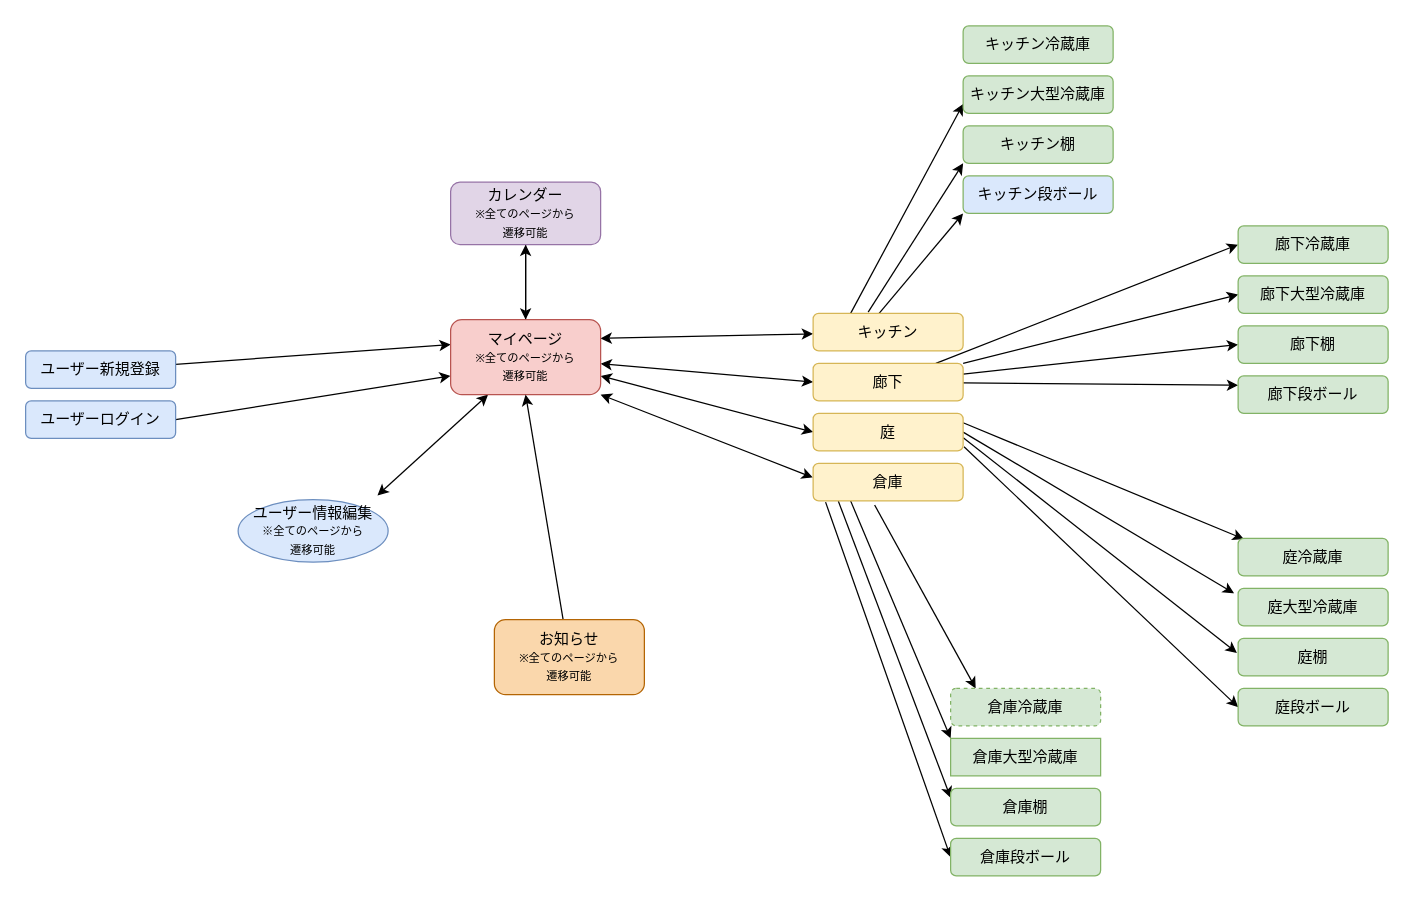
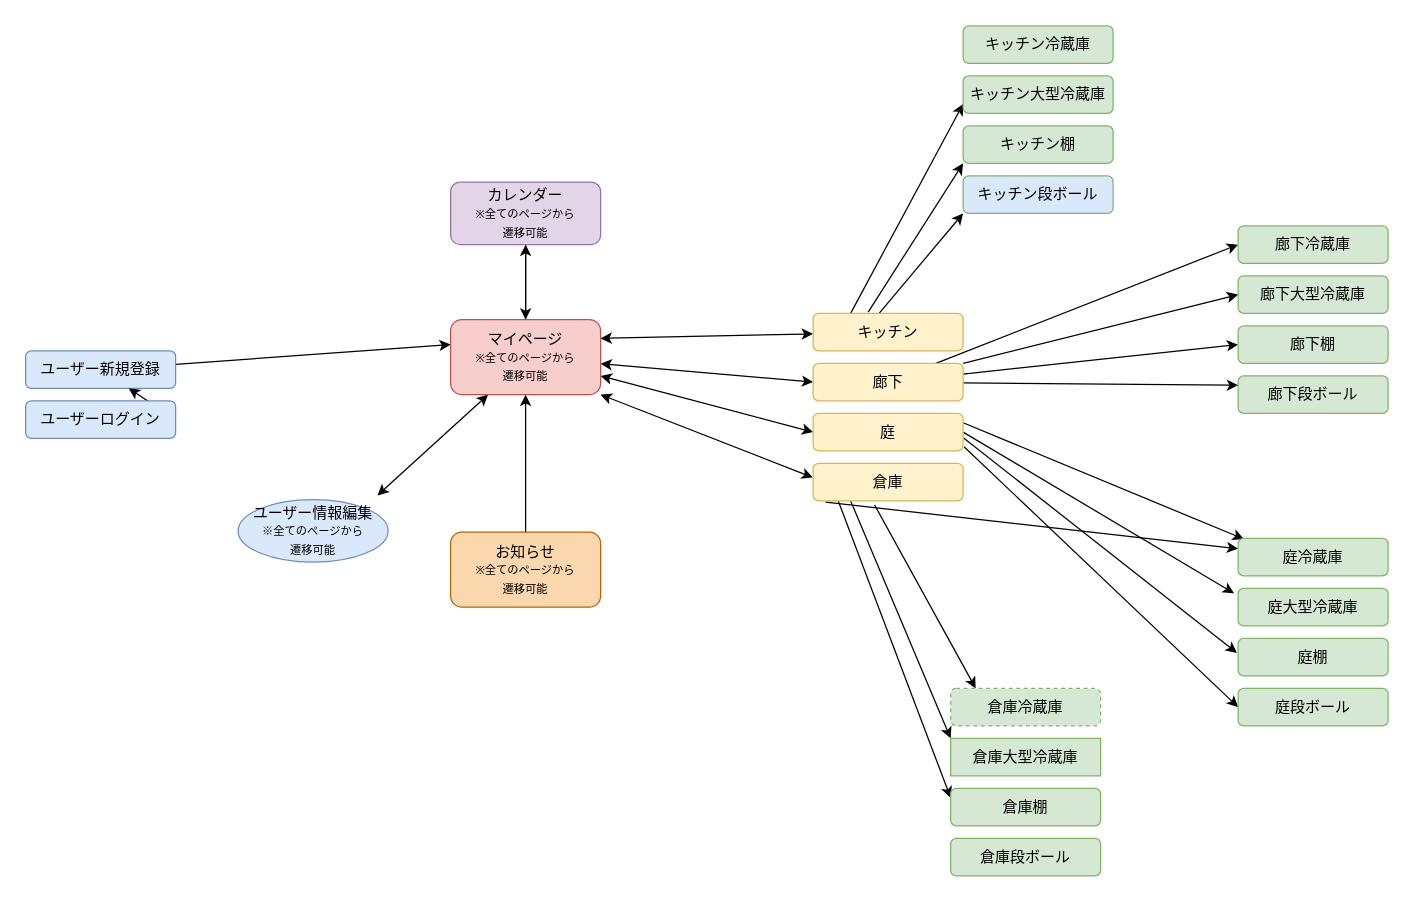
  <mxCell id="0" />
  <mxCell id="1" parent="0" />
  <mxCell id="2" style="edgeStyle=none;html=1;entryX=0;entryY=0.333;entryDx=0;entryDy=0;entryPerimeter=0;" edge="1" parent="1" source="3" target="11"><mxGeometry relative="1" as="geometry" /></mxCell>
  <mxCell id="3" value="ユーザー新規登録" style="rounded=1;whiteSpace=wrap;html=1;fillColor=#dae8fc;strokeColor=#6c8ebf;" vertex="1" parent="1"><mxGeometry x="20" y="280" width="120" height="30" as="geometry" /></mxCell>
- <mxCell id="4" style="edgeStyle=none;html=1;entryX=0;entryY=0.75;entryDx=0;entryDy=0;exitX=1;exitY=0.5;exitDx=0;exitDy=0;" edge="1" parent="1" source="5" target="11"><mxGeometry relative="1" as="geometry" /></mxCell>
+ <mxCell id="4" style="edgeStyle=none;html=1;exitX=1;exitY=0.5;exitDx=0;exitDy=0;" edge="1" parent="1" source="5" target="3"><mxGeometry relative="1" as="geometry" /></mxCell>
  <mxCell id="5" value="ユーザーログイン" style="rounded=1;whiteSpace=wrap;html=1;fillColor=#dae8fc;strokeColor=#6c8ebf;" vertex="1" parent="1"><mxGeometry x="20" y="320" width="120" height="30" as="geometry" /></mxCell>
  <mxCell id="6" style="edgeStyle=none;html=1;entryX=0.5;entryY=1;entryDx=0;entryDy=0;" edge="1" parent="1" source="11" target="39"><mxGeometry relative="1" as="geometry" /></mxCell>
  <mxCell id="7" style="edgeStyle=none;html=1;entryX=-0.001;entryY=0.546;entryDx=0;entryDy=0;entryPerimeter=0;startArrow=classic;startFill=1;exitX=1;exitY=0.25;exitDx=0;exitDy=0;" edge="1" parent="1" source="11" target="15"><mxGeometry relative="1" as="geometry"><mxPoint x="260" y="300" as="sourcePoint" /></mxGeometry></mxCell>
  <mxCell id="8" style="edgeStyle=none;html=1;entryX=0;entryY=0.5;entryDx=0;entryDy=0;startArrow=classic;startFill=1;" edge="1" parent="1" source="11" target="20"><mxGeometry relative="1" as="geometry" /></mxCell>
  <mxCell id="9" style="edgeStyle=none;html=1;exitX=1;exitY=0.75;exitDx=0;exitDy=0;entryX=0;entryY=0.5;entryDx=0;entryDy=0;startArrow=classic;startFill=1;" edge="1" parent="1" source="11" target="25"><mxGeometry relative="1" as="geometry" /></mxCell>
  <mxCell id="10" style="edgeStyle=none;html=1;exitX=0.25;exitY=1;exitDx=0;exitDy=0;entryX=0.929;entryY=-0.067;entryDx=0;entryDy=0;entryPerimeter=0;startArrow=classic;startFill=1;" edge="1" parent="1" source="11" target="52"><mxGeometry relative="1" as="geometry" /></mxCell>
  <mxCell id="11" value="マイページ&lt;br&gt;&lt;span style=&quot;font-size: 9px;&quot;&gt;※全てのページから&lt;/span&gt;&lt;br style=&quot;border-color: var(--border-color); font-size: 9px;&quot;&gt;&lt;span style=&quot;font-size: 9px;&quot;&gt;遷移可能&lt;/span&gt;" style="rounded=1;whiteSpace=wrap;html=1;fillColor=#f8cecc;strokeColor=#b85450;" vertex="1" parent="1"><mxGeometry x="360" y="255" width="120" height="60" as="geometry" /></mxCell>
  <mxCell id="12" style="edgeStyle=none;html=1;entryX=0;entryY=0.75;entryDx=0;entryDy=0;exitX=0.25;exitY=0;exitDx=0;exitDy=0;" edge="1" parent="1" source="15" target="49"><mxGeometry relative="1" as="geometry" /></mxCell>
  <mxCell id="13" style="edgeStyle=none;html=1;entryX=0;entryY=1;entryDx=0;entryDy=0;exitX=0.367;exitY=-0.033;exitDx=0;exitDy=0;exitPerimeter=0;" edge="1" parent="1" source="15" target="50"><mxGeometry relative="1" as="geometry" /></mxCell>
  <mxCell id="14" style="edgeStyle=none;html=1;entryX=0;entryY=1;entryDx=0;entryDy=0;exitX=0.433;exitY=0.033;exitDx=0;exitDy=0;exitPerimeter=0;" edge="1" parent="1" source="15" target="51"><mxGeometry relative="1" as="geometry" /></mxCell>
  <mxCell id="15" value="キッチン" style="rounded=1;whiteSpace=wrap;html=1;fillColor=#fff2cc;strokeColor=#d6b656;" vertex="1" parent="1"><mxGeometry x="650" y="250" width="120" height="30" as="geometry" /></mxCell>
  <mxCell id="16" style="edgeStyle=none;html=1;entryX=0;entryY=0.5;entryDx=0;entryDy=0;" edge="1" parent="1" source="20" target="32"><mxGeometry relative="1" as="geometry" /></mxCell>
  <mxCell id="17" style="edgeStyle=none;html=1;entryX=0;entryY=0.5;entryDx=0;entryDy=0;" edge="1" parent="1" source="20" target="33"><mxGeometry relative="1" as="geometry" /></mxCell>
  <mxCell id="18" style="edgeStyle=none;html=1;entryX=0;entryY=0.5;entryDx=0;entryDy=0;" edge="1" parent="1" source="20" target="34"><mxGeometry relative="1" as="geometry" /></mxCell>
  <mxCell id="19" style="edgeStyle=none;html=1;entryX=0;entryY=0.25;entryDx=0;entryDy=0;" edge="1" parent="1" source="20" target="35"><mxGeometry relative="1" as="geometry" /></mxCell>
  <mxCell id="20" value="廊下" style="rounded=1;whiteSpace=wrap;html=1;fillColor=#fff2cc;strokeColor=#d6b656;" vertex="1" parent="1"><mxGeometry x="650" y="290" width="120" height="30" as="geometry" /></mxCell>
  <mxCell id="21" style="edgeStyle=none;html=1;entryX=0.038;entryY=0.019;entryDx=0;entryDy=0;entryPerimeter=0;exitX=1;exitY=0.25;exitDx=0;exitDy=0;" edge="1" parent="1" source="25" target="44"><mxGeometry relative="1" as="geometry" /></mxCell>
  <mxCell id="22" style="edgeStyle=none;html=1;entryX=-0.027;entryY=0.13;entryDx=0;entryDy=0;entryPerimeter=0;exitX=1;exitY=0.5;exitDx=0;exitDy=0;" edge="1" parent="1" source="25" target="45"><mxGeometry relative="1" as="geometry" /></mxCell>
  <mxCell id="23" style="edgeStyle=none;html=1;entryX=-0.008;entryY=0.389;entryDx=0;entryDy=0;entryPerimeter=0;exitX=1.001;exitY=0.648;exitDx=0;exitDy=0;exitPerimeter=0;" edge="1" parent="1" source="25" target="46"><mxGeometry relative="1" as="geometry" /></mxCell>
  <mxCell id="24" style="edgeStyle=none;html=1;entryX=0;entryY=0.5;entryDx=0;entryDy=0;exitX=1.006;exitY=0.889;exitDx=0;exitDy=0;exitPerimeter=0;" edge="1" parent="1" source="25" target="47"><mxGeometry relative="1" as="geometry" /></mxCell>
  <mxCell id="25" value="庭" style="rounded=1;whiteSpace=wrap;html=1;fillColor=#fff2cc;strokeColor=#d6b656;" vertex="1" parent="1"><mxGeometry x="650" y="330" width="120" height="30" as="geometry" /></mxCell>
  <mxCell id="26" style="edgeStyle=none;html=1;exitX=0.41;exitY=1.11;exitDx=0;exitDy=0;exitPerimeter=0;entryX=0.167;entryY=0;entryDx=0;entryDy=0;entryPerimeter=0;" edge="1" parent="1" source="31" target="40"><mxGeometry relative="1" as="geometry" /></mxCell>
- <mxCell id="27" style="edgeStyle=none;html=1;entryX=0;entryY=0.5;entryDx=0;entryDy=0;exitX=0.083;exitY=1.033;exitDx=0;exitDy=0;exitPerimeter=0;" edge="1" parent="1" source="31" target="43"><mxGeometry relative="1" as="geometry" /></mxCell>
+ <mxCell id="27" style="edgeStyle=none;html=1;exitX=0.083;exitY=1.033;exitDx=0;exitDy=0;exitPerimeter=0;" edge="1" parent="1" source="31" target="44"><mxGeometry relative="1" as="geometry" /></mxCell>
  <mxCell id="28" style="edgeStyle=none;html=1;entryX=0;entryY=0;entryDx=0;entryDy=0;exitX=0.25;exitY=1;exitDx=0;exitDy=0;" edge="1" parent="1" source="31" target="41"><mxGeometry relative="1" as="geometry" /></mxCell>
  <mxCell id="29" style="edgeStyle=none;html=1;entryX=0;entryY=0.25;entryDx=0;entryDy=0;exitX=0.168;exitY=1.006;exitDx=0;exitDy=0;exitPerimeter=0;" edge="1" parent="1" source="31" target="42"><mxGeometry relative="1" as="geometry" /></mxCell>
  <mxCell id="30" style="edgeStyle=none;html=1;exitX=-0.002;exitY=0.377;exitDx=0;exitDy=0;exitPerimeter=0;entryX=1;entryY=1;entryDx=0;entryDy=0;startArrow=classic;startFill=1;" edge="1" parent="1" source="31" target="11"><mxGeometry relative="1" as="geometry"><mxPoint x="240" y="330" as="targetPoint" /></mxGeometry></mxCell>
  <mxCell id="31" value="倉庫" style="rounded=1;whiteSpace=wrap;html=1;fillColor=#fff2cc;strokeColor=#d6b656;" vertex="1" parent="1"><mxGeometry x="650" y="370" width="120" height="30" as="geometry" /></mxCell>
  <mxCell id="32" value="廊下冷蔵庫" style="rounded=1;whiteSpace=wrap;html=1;fillColor=#d5e8d4;strokeColor=#82b366;" vertex="1" parent="1"><mxGeometry x="990" y="180" width="120" height="30" as="geometry" /></mxCell>
  <mxCell id="33" value="廊下大型冷蔵庫" style="rounded=1;whiteSpace=wrap;html=1;fillColor=#d5e8d4;strokeColor=#82b366;" vertex="1" parent="1"><mxGeometry x="990" y="220" width="120" height="30" as="geometry" /></mxCell>
  <mxCell id="34" value="廊下棚" style="rounded=1;whiteSpace=wrap;html=1;fillColor=#d5e8d4;strokeColor=#82b366;" vertex="1" parent="1"><mxGeometry x="990" y="260" width="120" height="30" as="geometry" /></mxCell>
  <mxCell id="35" value="廊下段ボール" style="rounded=1;whiteSpace=wrap;html=1;fillColor=#d5e8d4;strokeColor=#82b366;" vertex="1" parent="1"><mxGeometry x="990" y="300" width="120" height="30" as="geometry" /></mxCell>
  <mxCell id="36" style="edgeStyle=none;html=1;" edge="1" parent="1" source="37"><mxGeometry relative="1" as="geometry"><mxPoint x="420" y="315" as="targetPoint" /></mxGeometry></mxCell>
- <mxCell id="37" value="お知らせ&lt;br&gt;&lt;span style=&quot;font-size: 9px;&quot;&gt;※全てのページから&lt;/span&gt;&lt;br style=&quot;border-color: var(--border-color); font-size: 9px;&quot;&gt;&lt;span style=&quot;font-size: 9px;&quot;&gt;遷移可能&lt;/span&gt;" style="rounded=1;whiteSpace=wrap;html=1;fillColor=#fad7ac;strokeColor=#b46504;" vertex="1" parent="1"><mxGeometry x="395" y="495" width="120" height="60" as="geometry" /></mxCell>
+ <mxCell id="37" value="お知らせ&lt;br&gt;&lt;span style=&quot;font-size: 9px;&quot;&gt;※全てのページから&lt;/span&gt;&lt;br style=&quot;border-color: var(--border-color); font-size: 9px;&quot;&gt;&lt;span style=&quot;font-size: 9px;&quot;&gt;遷移可能&lt;/span&gt;" style="rounded=1;whiteSpace=wrap;html=1;fillColor=#fad7ac;strokeColor=#b46504;" vertex="1" parent="1"><mxGeometry x="360" y="425" width="120" height="60" as="geometry" /></mxCell>
  <mxCell id="38" style="edgeStyle=none;html=1;entryX=0.5;entryY=0;entryDx=0;entryDy=0;" edge="1" parent="1" source="39" target="11"><mxGeometry relative="1" as="geometry" /></mxCell>
  <mxCell id="39" value="カレンダー&lt;br&gt;&lt;span style=&quot;font-size: 9px;&quot;&gt;※全てのページから&lt;/span&gt;&lt;br style=&quot;border-color: var(--border-color); font-size: 9px;&quot;&gt;&lt;span style=&quot;font-size: 9px;&quot;&gt;遷移可能&lt;/span&gt;" style="rounded=1;whiteSpace=wrap;html=1;fillColor=#e1d5e7;strokeColor=#9673a6;" vertex="1" parent="1"><mxGeometry x="360" y="145" width="120" height="50" as="geometry" /></mxCell>
  <mxCell id="40" value="倉庫冷蔵庫" style="rounded=1;whiteSpace=wrap;html=1;fillColor=#d5e8d4;strokeColor=#82b366;dashed=1;" vertex="1" parent="1"><mxGeometry x="760" y="550" width="120" height="30" as="geometry" /></mxCell>
  <mxCell id="41" value="倉庫大型冷蔵庫" style="whiteSpace=wrap;html=1;fillColor=#d5e8d4;strokeColor=#82b366;rounded=0;" vertex="1" parent="1"><mxGeometry x="760" y="590" width="120" height="30" as="geometry" /></mxCell>
  <mxCell id="42" value="倉庫棚" style="rounded=1;whiteSpace=wrap;html=1;fillColor=#d5e8d4;strokeColor=#82b366;" vertex="1" parent="1"><mxGeometry x="760" y="630" width="120" height="30" as="geometry" /></mxCell>
  <mxCell id="43" value="倉庫段ボール" style="rounded=1;whiteSpace=wrap;html=1;fillColor=#d5e8d4;strokeColor=#82b366;" vertex="1" parent="1"><mxGeometry x="760" y="670" width="120" height="30" as="geometry" /></mxCell>
  <mxCell id="44" value="庭冷蔵庫" style="rounded=1;whiteSpace=wrap;html=1;fillColor=#d5e8d4;strokeColor=#82b366;" vertex="1" parent="1"><mxGeometry x="990" y="430" width="120" height="30" as="geometry" /></mxCell>
  <mxCell id="45" value="庭大型冷蔵庫" style="rounded=1;whiteSpace=wrap;html=1;fillColor=#d5e8d4;strokeColor=#82b366;" vertex="1" parent="1"><mxGeometry x="990" y="470" width="120" height="30" as="geometry" /></mxCell>
  <mxCell id="46" value="庭棚" style="rounded=1;whiteSpace=wrap;html=1;fillColor=#d5e8d4;strokeColor=#82b366;" vertex="1" parent="1"><mxGeometry x="990" y="510" width="120" height="30" as="geometry" /></mxCell>
  <mxCell id="47" value="庭段ボール" style="rounded=1;whiteSpace=wrap;html=1;fillColor=#d5e8d4;strokeColor=#82b366;" vertex="1" parent="1"><mxGeometry x="990" y="550" width="120" height="30" as="geometry" /></mxCell>
  <mxCell id="48" value="キッチン冷蔵庫" style="rounded=1;whiteSpace=wrap;html=1;fillColor=#d5e8d4;strokeColor=#82b366;" vertex="1" parent="1"><mxGeometry x="770" y="20" width="120" height="30" as="geometry" /></mxCell>
  <mxCell id="49" value="キッチン大型冷蔵庫" style="rounded=1;whiteSpace=wrap;html=1;fillColor=#d5e8d4;strokeColor=#82b366;" vertex="1" parent="1"><mxGeometry x="770" y="60" width="120" height="30" as="geometry" /></mxCell>
  <mxCell id="50" value="キッチン棚" style="rounded=1;whiteSpace=wrap;html=1;fillColor=#d5e8d4;strokeColor=#82b366;" vertex="1" parent="1"><mxGeometry x="770" y="100" width="120" height="30" as="geometry" /></mxCell>
  <mxCell id="51" value="キッチン段ボール" style="rounded=1;whiteSpace=wrap;html=1;fillColor=#dae8fc;strokeColor=#82b366;" vertex="1" parent="1"><mxGeometry x="770" y="140" width="120" height="30" as="geometry" /></mxCell>
  <mxCell id="52" value="ユーザー情報編集&lt;br&gt;&lt;font style=&quot;font-size: 9px;&quot;&gt;※全てのページから&lt;br&gt;遷移可能&lt;/font&gt;" style="ellipse;whiteSpace=wrap;html=1;fillColor=#dae8fc;strokeColor=#6c8ebf;" vertex="1" parent="1"><mxGeometry x="190" y="399" width="120" height="50" as="geometry" /></mxCell>
